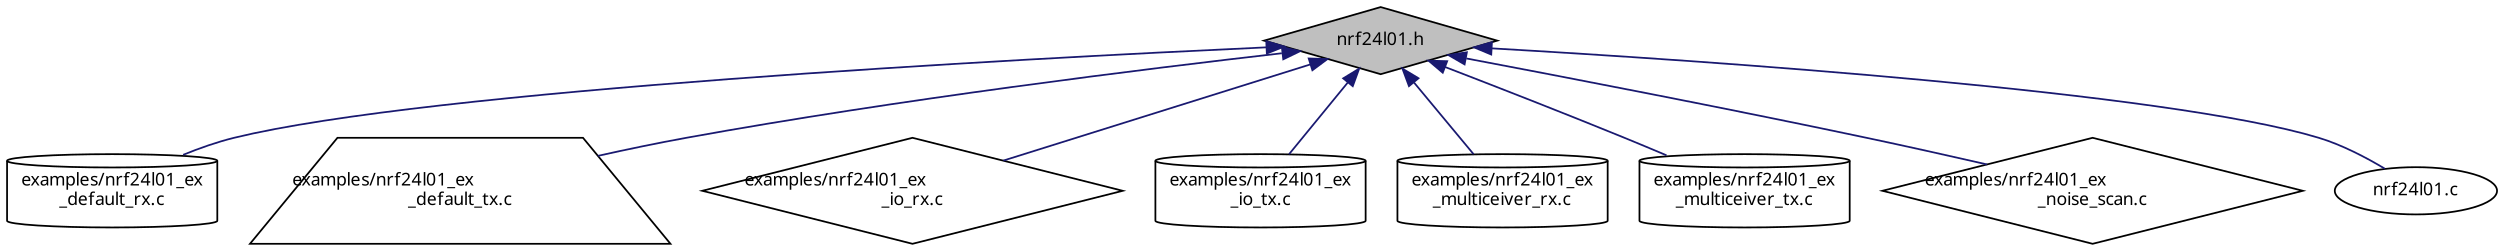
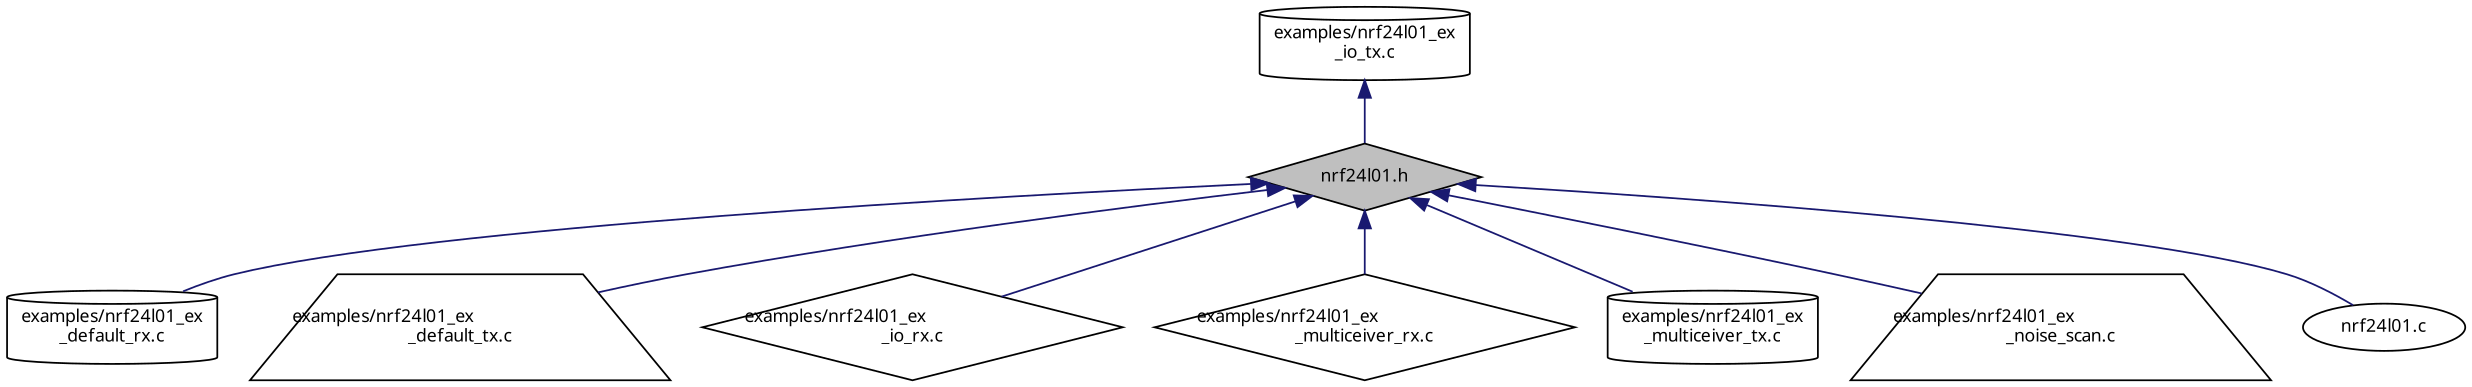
  digraph {
    fontname="Noto Sans"
    node [color=black fillcolor=white fontname="Noto Sans" fontsize=10 shape=cylinder style=filled]
    edge [color=midnightblue dir=back fontname="Noto Sans" fontsize=10 labelfontname=Helvetica labelfontsize=10 style=solid]
    n1 [fillcolor=grey75 fontcolor=black height=0.2 label="nrf24l01.h" shape=diamond width=0.4]
    n2 [height=0.2 label="examples/nrf24l01_ex\l_default_rx.c" width=0.4]
    n3 [height=0.2 label="examples/nrf24l01_ex\l_default_tx.c" shape=trapezium width=0.4]
    n4 [height=0.2 label="examples/nrf24l01_ex\l_io_rx.c" shape=diamond width=0.4]
    n5 [height=0.2 label="examples/nrf24l01_ex\l_io_tx.c" width=0.4]
-   n6 [height=0.2 label="examples/nrf24l01_ex\l_multiceiver_rx.c" width=0.4]
+   n6 [height=0.2 label="examples/nrf24l01_ex\l_multiceiver_rx.c" shape=diamond width=0.4]
    n7 [height=0.2 label="examples/nrf24l01_ex\l_multiceiver_tx.c" width=0.4]
-   n8 [height=0.2 label="examples/nrf24l01_ex\l_noise_scan.c" shape=diamond width=0.4]
+   n8 [height=0.2 label="examples/nrf24l01_ex\l_noise_scan.c" shape=trapezium width=0.4]
    n9 [height=0.2 label="nrf24l01.c" shape=ellipse width=0.4]
    n1 -> n2
    n1 -> n3
    n1 -> n4
-   n1 -> n5
+   n5 -> n1
    n1 -> n6
    n1 -> n7
    n1 -> n8
    n1 -> n9
  }
